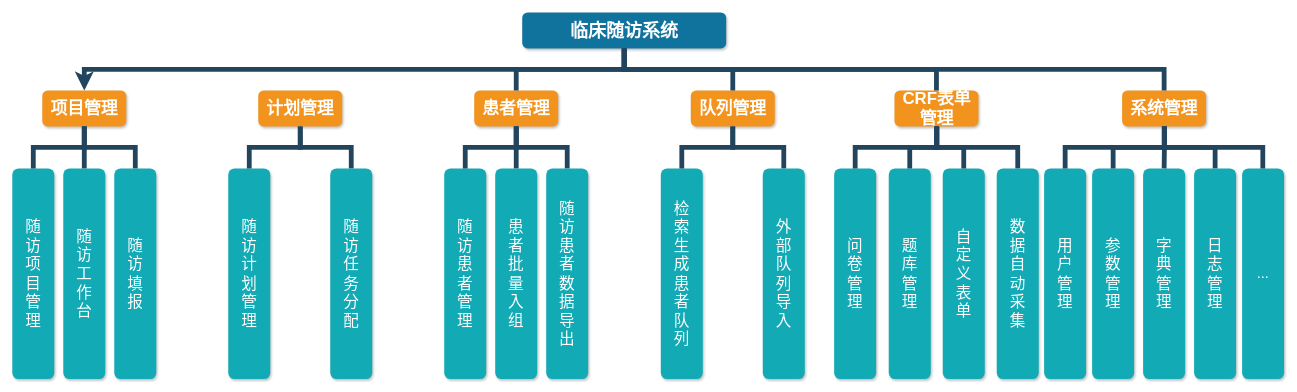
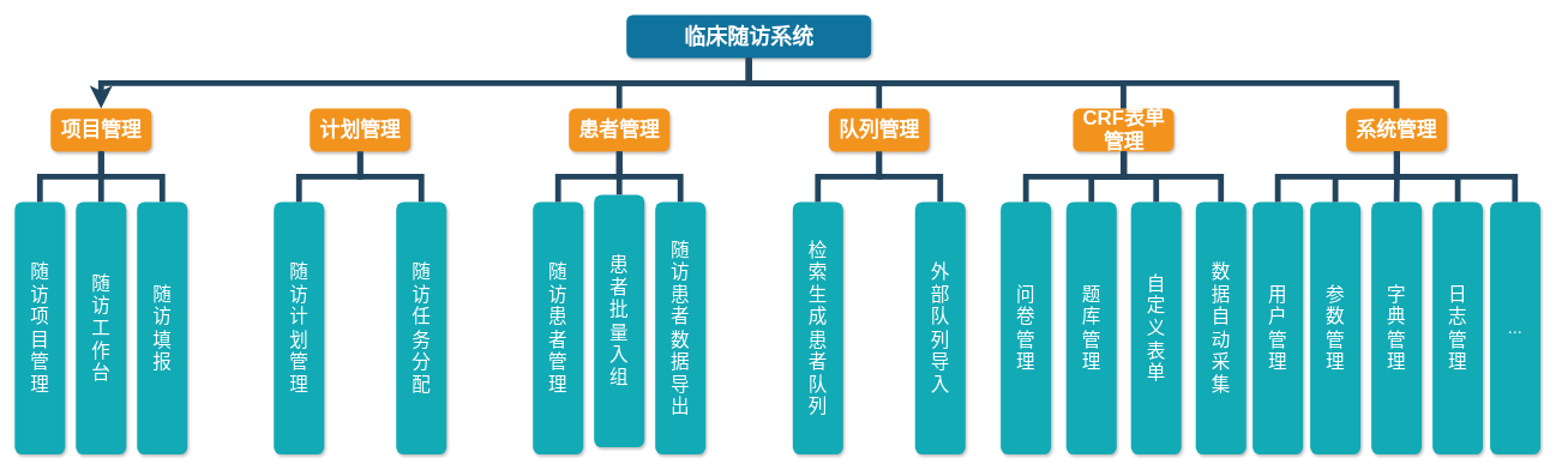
  <mxCell id="0" />
  <mxCell id="1" parent="0" />
  <mxCell id="2" value="临床随访系统" style="whiteSpace=wrap;rounded=1;shadow=1;fillColor=#10739E;strokeColor=none;fontColor=#FFFFFF;fontStyle=1;fontSize=30;" parent="1" vertex="1"><mxGeometry x="870" y="20" width="340" height="60" as="geometry" /></mxCell>
  <mxCell id="3" value="项目管理" style="whiteSpace=wrap;rounded=1;fillColor=#F2931E;strokeColor=none;shadow=1;fontColor=#FFFFFF;fontStyle=1;fontSize=28;" parent="1" vertex="1"><mxGeometry x="70" y="150" width="140" height="60" as="geometry" /></mxCell>
  <mxCell id="4" value="计划管理" style="whiteSpace=wrap;rounded=1;fillColor=#F2931E;strokeColor=none;shadow=1;fontColor=#FFFFFF;fontStyle=1;fontSize=28;" parent="1" vertex="1"><mxGeometry x="430" y="150" width="140" height="60" as="geometry" /></mxCell>
  <mxCell id="5" value="系统管理" style="whiteSpace=wrap;rounded=1;fillColor=#F2931E;strokeColor=none;shadow=1;fontColor=#FFFFFF;fontStyle=1;fontSize=28;" parent="1" vertex="1"><mxGeometry x="1870" y="150" width="140" height="60" as="geometry" /></mxCell>
  <mxCell id="6" value="患者管理" style="whiteSpace=wrap;rounded=1;fillColor=#F2931E;strokeColor=none;shadow=1;fontColor=#FFFFFF;fontStyle=1;fontSize=28;" parent="1" vertex="1"><mxGeometry x="790" y="150" width="140" height="60" as="geometry" /></mxCell>
  <mxCell id="7" value="队列管理" style="whiteSpace=wrap;rounded=1;fillColor=#F2931E;strokeColor=none;shadow=1;fontColor=#FFFFFF;fontStyle=1;fontSize=28;" parent="1" vertex="1"><mxGeometry x="1151" y="150" width="140" height="60" as="geometry" /></mxCell>
  <mxCell id="8" value="CRF表单管理" style="whiteSpace=wrap;rounded=1;fillColor=#F2931E;strokeColor=none;shadow=1;fontColor=#FFFFFF;fontStyle=1;fontSize=28;" parent="1" vertex="1"><mxGeometry x="1490.5" y="150" width="140" height="60" as="geometry" /></mxCell>
  <mxCell id="9" value="" style="edgeStyle=elbowEdgeStyle;elbow=vertical;rounded=0;fontColor=#000000;endArrow=classic;endFill=0;strokeWidth=8;strokeColor=#23445D;" parent="1" source="2" target="3" edge="1"><mxGeometry width="100" height="100" relative="1" as="geometry"><mxPoint x="430" y="120" as="sourcePoint" /><mxPoint x="530" y="20" as="targetPoint" /></mxGeometry></mxCell>
  <mxCell id="10" value="" style="edgeStyle=elbowEdgeStyle;elbow=vertical;rounded=0;fontColor=#000000;endArrow=none;endFill=0;strokeWidth=8;strokeColor=#23445D;" parent="1" source="2" target="6" edge="1"><mxGeometry width="100" height="100" relative="1" as="geometry"><mxPoint x="450" y="140" as="sourcePoint" /><mxPoint x="550" y="40" as="targetPoint" /></mxGeometry></mxCell>
  <mxCell id="11" value="" style="edgeStyle=elbowEdgeStyle;elbow=vertical;rounded=0;fontColor=#000000;endArrow=none;endFill=0;strokeWidth=8;strokeColor=#23445D;" parent="1" source="2" target="7" edge="1"><mxGeometry width="100" height="100" relative="1" as="geometry"><mxPoint x="460" y="150" as="sourcePoint" /><mxPoint x="560" y="50" as="targetPoint" /></mxGeometry></mxCell>
  <mxCell id="12" value="" style="edgeStyle=elbowEdgeStyle;elbow=vertical;rounded=0;fontColor=#000000;endArrow=none;endFill=0;strokeWidth=8;strokeColor=#23445D;" parent="1" source="2" target="8" edge="1"><mxGeometry width="100" height="100" relative="1" as="geometry"><mxPoint x="470" y="160" as="sourcePoint" /><mxPoint x="570" y="60" as="targetPoint" /></mxGeometry></mxCell>
  <mxCell id="13" value="" style="edgeStyle=elbowEdgeStyle;elbow=vertical;rounded=0;fontColor=#000000;endArrow=none;endFill=0;strokeWidth=8;strokeColor=#23445D;" parent="1" source="2" target="5" edge="1"><mxGeometry width="100" height="100" relative="1" as="geometry"><mxPoint x="480" y="170" as="sourcePoint" /><mxPoint x="580" y="70" as="targetPoint" /></mxGeometry></mxCell>
  <mxCell id="14" value="随&#10;访&#10;计&#10;划&#10;管&#10;理" style="whiteSpace=wrap;rounded=1;fillColor=#12AAB5;strokeColor=none;shadow=1;fontColor=#FFFFFF;fontSize=26;" parent="1" vertex="1"><mxGeometry x="380" y="280" width="70" height="351" as="geometry" /></mxCell>
  <mxCell id="15" value="" style="edgeStyle=elbowEdgeStyle;elbow=vertical;rounded=0;fontColor=#000000;endArrow=none;endFill=0;strokeWidth=8;strokeColor=#23445D;entryX=0.5;entryY=0;entryDx=0;entryDy=0;" parent="1" target="14" edge="1"><mxGeometry width="100" height="100" relative="1" as="geometry"><mxPoint x="500" y="210" as="sourcePoint" /><mxPoint x="390" y="170" as="targetPoint" /></mxGeometry></mxCell>
  <mxCell id="16" value="" style="edgeStyle=elbowEdgeStyle;elbow=vertical;rounded=0;fontColor=#000000;endArrow=none;endFill=0;strokeWidth=8;strokeColor=#23445D;entryX=0.5;entryY=0;entryDx=0;entryDy=0;" parent="1" target="17" edge="1"><mxGeometry width="100" height="100" relative="1" as="geometry"><mxPoint x="500" y="210" as="sourcePoint" /><mxPoint x="600" y="280" as="targetPoint" /></mxGeometry></mxCell>
  <mxCell id="17" value="随&#10;访&#10;任&#10;务&#10;分&#10;配" style="whiteSpace=wrap;rounded=1;fillColor=#12AAB5;strokeColor=none;shadow=1;fontColor=#FFFFFF;fontSize=26;" parent="1" vertex="1"><mxGeometry x="550" y="280" width="70" height="351" as="geometry" /></mxCell>
  <mxCell id="18" value="题&#10;库&#10;管&#10;理" style="whiteSpace=wrap;rounded=1;fillColor=#12AAB5;strokeColor=none;shadow=1;fontColor=#FFFFFF;fontSize=26;" parent="1" vertex="1"><mxGeometry x="1481" y="280" width="70" height="351" as="geometry" /></mxCell>
  <mxCell id="19" value="" style="edgeStyle=elbowEdgeStyle;elbow=vertical;rounded=0;fontColor=#000000;endArrow=none;endFill=0;strokeWidth=8;strokeColor=#23445D;entryX=0.5;entryY=0;entryDx=0;entryDy=0;" parent="1" target="18" edge="1"><mxGeometry width="100" height="100" relative="1" as="geometry"><mxPoint x="1561" y="210" as="sourcePoint" /><mxPoint x="1451" y="170" as="targetPoint" /></mxGeometry></mxCell>
  <mxCell id="20" value="" style="edgeStyle=elbowEdgeStyle;elbow=vertical;rounded=0;fontColor=#000000;endArrow=none;endFill=0;strokeWidth=8;strokeColor=#23445D;entryX=0.5;entryY=0;entryDx=0;entryDy=0;" parent="1" target="21" edge="1"><mxGeometry width="100" height="100" relative="1" as="geometry"><mxPoint x="1561" y="210" as="sourcePoint" /><mxPoint x="1661" y="280" as="targetPoint" /></mxGeometry></mxCell>
  <mxCell id="21" value="数&#10;据&#10;自&#10;动&#10;采&#10;集" style="whiteSpace=wrap;rounded=1;fillColor=#12AAB5;strokeColor=none;shadow=1;fontColor=#FFFFFF;fontSize=26;" parent="1" vertex="1"><mxGeometry x="1661" y="280" width="70" height="351" as="geometry" /></mxCell>
  <mxCell id="22" value="随&#10;访&#10;患&#10;者&#10;管&#10;理" style="whiteSpace=wrap;rounded=1;fillColor=#12AAB5;strokeColor=none;shadow=1;fontColor=#FFFFFF;fontSize=26;" parent="1" vertex="1"><mxGeometry x="740" y="280" width="70" height="351" as="geometry" /></mxCell>
  <mxCell id="23" value="" style="edgeStyle=elbowEdgeStyle;elbow=vertical;rounded=0;fontColor=#000000;endArrow=none;endFill=0;strokeWidth=8;strokeColor=#23445D;entryX=0.5;entryY=0;entryDx=0;entryDy=0;" parent="1" target="22" edge="1"><mxGeometry width="100" height="100" relative="1" as="geometry"><mxPoint x="860" y="210" as="sourcePoint" /><mxPoint x="750" y="170" as="targetPoint" /></mxGeometry></mxCell>
  <mxCell id="24" value="" style="edgeStyle=elbowEdgeStyle;elbow=vertical;rounded=0;fontColor=#000000;endArrow=none;endFill=0;strokeWidth=8;strokeColor=#23445D;entryX=0.5;entryY=0;entryDx=0;entryDy=0;" parent="1" target="25" edge="1"><mxGeometry width="100" height="100" relative="1" as="geometry"><mxPoint x="860" y="210" as="sourcePoint" /><mxPoint x="960" y="280" as="targetPoint" /></mxGeometry></mxCell>
  <mxCell id="25" value="随&#10;访&#10;患&#10;者&#10;数&#10;据&#10;导&#10;出" style="whiteSpace=wrap;rounded=1;fillColor=#12AAB5;strokeColor=none;shadow=1;fontColor=#FFFFFF;fontSize=26;" parent="1" vertex="1"><mxGeometry x="910" y="280" width="70" height="351" as="geometry" /></mxCell>
- <mxCell id="26" value="患&#10;者&#10;批&#10;量&#10;入&#10;组" style="whiteSpace=wrap;rounded=1;fillColor=#12AAB5;strokeColor=none;shadow=1;fontColor=#FFFFFF;fontSize=26;" parent="1" vertex="1"><mxGeometry x="825" y="280" width="70" height="351" as="geometry" /></mxCell>
+ <mxCell id="26" value="患&#10;者&#10;批&#10;量&#10;入&#10;组" style="whiteSpace=wrap;rounded=1;fillColor=#12AAB5;strokeColor=none;shadow=1;fontColor=#FFFFFF;fontSize=26;" parent="1" vertex="1"><mxGeometry x="825" y="270" width="70" height="351" as="geometry" /></mxCell>
  <mxCell id="27" value="" style="edgeStyle=elbowEdgeStyle;elbow=vertical;rounded=0;fontColor=#000000;endArrow=none;endFill=0;strokeWidth=8;strokeColor=#23445D;entryX=0.5;entryY=0;entryDx=0;entryDy=0;" parent="1" target="26" edge="1"><mxGeometry width="100" height="100" relative="1" as="geometry"><mxPoint x="860" y="210" as="sourcePoint" /><mxPoint x="860" y="250" as="targetPoint" /></mxGeometry></mxCell>
  <mxCell id="28" value="自&#10;定&#10;义&#10;表&#10;单" style="whiteSpace=wrap;rounded=1;fillColor=#12AAB5;strokeColor=none;shadow=1;fontColor=#FFFFFF;fontSize=26;" parent="1" vertex="1"><mxGeometry x="1571" y="280" width="70" height="351" as="geometry" /></mxCell>
  <mxCell id="29" value="" style="edgeStyle=elbowEdgeStyle;elbow=vertical;rounded=0;fontColor=#000000;endArrow=none;endFill=0;strokeWidth=8;strokeColor=#23445D;entryX=0.5;entryY=0;entryDx=0;entryDy=0;" parent="1" target="28" edge="1"><mxGeometry width="100" height="100" relative="1" as="geometry"><mxPoint x="1561" y="210" as="sourcePoint" /><mxPoint x="1561" y="250" as="targetPoint" /></mxGeometry></mxCell>
  <mxCell id="30" value="问&#10;卷&#10;管&#10;理" style="whiteSpace=wrap;rounded=1;fillColor=#12AAB5;strokeColor=none;shadow=1;fontColor=#FFFFFF;fontSize=26;" parent="1" vertex="1"><mxGeometry x="1390" y="280" width="70" height="351" as="geometry" /></mxCell>
  <mxCell id="31" value="" style="edgeStyle=elbowEdgeStyle;elbow=vertical;rounded=0;fontColor=#000000;endArrow=none;endFill=0;strokeWidth=8;strokeColor=#23445D;entryX=0.5;entryY=0;entryDx=0;entryDy=0;exitX=0.5;exitY=1;exitDx=0;exitDy=0;" parent="1" target="30" edge="1"><mxGeometry width="100" height="100" relative="1" as="geometry"><mxPoint x="1561" y="210" as="sourcePoint" /><mxPoint x="1401" y="280" as="targetPoint" /></mxGeometry></mxCell>
  <mxCell id="32" value="参&#10;数&#10;管&#10;理" style="whiteSpace=wrap;rounded=1;fillColor=#12AAB5;strokeColor=none;shadow=1;fontColor=#FFFFFF;fontSize=26;" parent="1" vertex="1"><mxGeometry x="1820" y="280" width="70" height="351" as="geometry" /></mxCell>
  <mxCell id="33" value="" style="edgeStyle=elbowEdgeStyle;elbow=vertical;rounded=0;fontColor=#000000;endArrow=none;endFill=0;strokeWidth=8;strokeColor=#23445D;entryX=0.5;entryY=0;entryDx=0;entryDy=0;" parent="1" target="32" edge="1"><mxGeometry width="100" height="100" relative="1" as="geometry"><mxPoint x="1940.5" y="210" as="sourcePoint" /><mxPoint x="1830.5" y="170" as="targetPoint" /></mxGeometry></mxCell>
  <mxCell id="34" value="" style="edgeStyle=elbowEdgeStyle;elbow=vertical;rounded=0;fontColor=#000000;endArrow=none;endFill=0;strokeWidth=8;strokeColor=#23445D;entryX=0.5;entryY=0;entryDx=0;entryDy=0;" parent="1" target="35" edge="1"><mxGeometry width="100" height="100" relative="1" as="geometry"><mxPoint x="1940.5" y="210" as="sourcePoint" /><mxPoint x="2040.5" y="280" as="targetPoint" /></mxGeometry></mxCell>
  <mxCell id="35" value="日&#10;志&#10;管&#10;理" style="whiteSpace=wrap;rounded=1;fillColor=#12AAB5;strokeColor=none;shadow=1;fontColor=#FFFFFF;fontSize=26;" parent="1" vertex="1"><mxGeometry x="1990" y="280" width="70" height="351" as="geometry" /></mxCell>
  <mxCell id="36" value="字&#10;典&#10;管&#10;理" style="whiteSpace=wrap;rounded=1;fillColor=#12AAB5;strokeColor=none;shadow=1;fontColor=#FFFFFF;fontSize=26;" parent="1" vertex="1"><mxGeometry x="1905" y="280" width="70" height="351" as="geometry" /></mxCell>
  <mxCell id="37" value="" style="edgeStyle=elbowEdgeStyle;elbow=vertical;rounded=0;fontColor=#000000;endArrow=none;endFill=0;strokeWidth=8;strokeColor=#23445D;entryX=0.5;entryY=0;entryDx=0;entryDy=0;" parent="1" target="36" edge="1"><mxGeometry width="100" height="100" relative="1" as="geometry"><mxPoint x="1940.5" y="210" as="sourcePoint" /><mxPoint x="1940.5" y="250" as="targetPoint" /></mxGeometry></mxCell>
  <mxCell id="38" value="用&#10;户&#10;管&#10;理" style="whiteSpace=wrap;rounded=1;fillColor=#12AAB5;strokeColor=none;shadow=1;fontColor=#FFFFFF;fontSize=26;" parent="1" vertex="1"><mxGeometry x="1740" y="280" width="70" height="351" as="geometry" /></mxCell>
  <mxCell id="39" value="" style="edgeStyle=elbowEdgeStyle;elbow=vertical;rounded=0;fontColor=#000000;endArrow=none;endFill=0;strokeWidth=8;strokeColor=#23445D;entryX=0.5;entryY=0;entryDx=0;entryDy=0;exitX=0.5;exitY=1;exitDx=0;exitDy=0;" parent="1" target="38" edge="1"><mxGeometry width="100" height="100" relative="1" as="geometry"><mxPoint x="1940.5" y="210" as="sourcePoint" /><mxPoint x="1780.5" y="280" as="targetPoint" /></mxGeometry></mxCell>
  <mxCell id="40" value="..." style="whiteSpace=wrap;rounded=1;fillColor=#12AAB5;strokeColor=none;shadow=1;fontColor=#FFFFFF;fontSize=24;" parent="1" vertex="1"><mxGeometry x="2070" y="280" width="70" height="351" as="geometry" /></mxCell>
  <mxCell id="41" value="" style="edgeStyle=elbowEdgeStyle;elbow=vertical;rounded=0;fontColor=#000000;endArrow=none;endFill=0;strokeWidth=8;strokeColor=#23445D;entryX=0.5;entryY=0;entryDx=0;entryDy=0;" parent="1" edge="1"><mxGeometry width="100" height="100" relative="1" as="geometry"><mxPoint x="1940" y="210" as="sourcePoint" /><mxPoint x="2104.5" y="280" as="targetPoint" /></mxGeometry></mxCell>
  <mxCell id="42" value="随&#10;访&#10;项&#10;目&#10;管&#10;理" style="whiteSpace=wrap;rounded=1;fillColor=#12AAB5;strokeColor=none;shadow=1;fontColor=#FFFFFF;fontSize=26;" parent="1" vertex="1"><mxGeometry x="20" y="280" width="70" height="351" as="geometry" /></mxCell>
  <mxCell id="43" value="" style="edgeStyle=elbowEdgeStyle;elbow=vertical;rounded=0;fontColor=#000000;endArrow=none;endFill=0;strokeWidth=8;strokeColor=#23445D;entryX=0.5;entryY=0;entryDx=0;entryDy=0;" parent="1" target="42" edge="1"><mxGeometry width="100" height="100" relative="1" as="geometry"><mxPoint x="140" y="210" as="sourcePoint" /><mxPoint x="30" y="170" as="targetPoint" /></mxGeometry></mxCell>
  <mxCell id="44" value="" style="edgeStyle=elbowEdgeStyle;elbow=vertical;rounded=0;fontColor=#000000;endArrow=none;endFill=0;strokeWidth=8;strokeColor=#23445D;entryX=0.5;entryY=0;entryDx=0;entryDy=0;" parent="1" target="45" edge="1"><mxGeometry width="100" height="100" relative="1" as="geometry"><mxPoint x="140" y="210" as="sourcePoint" /><mxPoint x="240" y="280" as="targetPoint" /></mxGeometry></mxCell>
  <mxCell id="45" value="随&#10;访&#10;填&#10;报" style="whiteSpace=wrap;rounded=1;fillColor=#12AAB5;strokeColor=none;shadow=1;fontColor=#FFFFFF;fontSize=26;" parent="1" vertex="1"><mxGeometry x="190" y="280" width="70" height="351" as="geometry" /></mxCell>
  <mxCell id="46" value="随&#10;访&#10;工&#10;作&#10;台" style="whiteSpace=wrap;rounded=1;fillColor=#12AAB5;strokeColor=none;shadow=1;fontColor=#FFFFFF;fontSize=26;" parent="1" vertex="1"><mxGeometry x="105" y="280" width="70" height="351" as="geometry" /></mxCell>
  <mxCell id="47" value="" style="edgeStyle=elbowEdgeStyle;elbow=vertical;rounded=0;fontColor=#000000;endArrow=none;endFill=0;strokeWidth=8;strokeColor=#23445D;entryX=0.5;entryY=0;entryDx=0;entryDy=0;" parent="1" target="46" edge="1"><mxGeometry width="100" height="100" relative="1" as="geometry"><mxPoint x="140" y="210" as="sourcePoint" /><mxPoint x="140" y="250" as="targetPoint" /></mxGeometry></mxCell>
  <mxCell id="48" value="检&#10;索&#10;生&#10;成&#10;患&#10;者&#10;队&#10;列" style="whiteSpace=wrap;rounded=1;fillColor=#12AAB5;strokeColor=none;shadow=1;fontColor=#FFFFFF;fontSize=26;" parent="1" vertex="1"><mxGeometry x="1101" y="280" width="70" height="351" as="geometry" /></mxCell>
  <mxCell id="49" value="" style="edgeStyle=elbowEdgeStyle;elbow=vertical;rounded=0;fontColor=#000000;endArrow=none;endFill=0;strokeWidth=8;strokeColor=#23445D;entryX=0.5;entryY=0;entryDx=0;entryDy=0;" parent="1" target="48" edge="1"><mxGeometry width="100" height="100" relative="1" as="geometry"><mxPoint x="1221" y="210" as="sourcePoint" /><mxPoint x="1111" y="170" as="targetPoint" /></mxGeometry></mxCell>
  <mxCell id="50" value="" style="edgeStyle=elbowEdgeStyle;elbow=vertical;rounded=0;fontColor=#000000;endArrow=none;endFill=0;strokeWidth=8;strokeColor=#23445D;entryX=0.5;entryY=0;entryDx=0;entryDy=0;" parent="1" target="51" edge="1"><mxGeometry width="100" height="100" relative="1" as="geometry"><mxPoint x="1221" y="210" as="sourcePoint" /><mxPoint x="1321" y="280" as="targetPoint" /></mxGeometry></mxCell>
  <mxCell id="51" value="外&#10;部&#10;队&#10;列&#10;导&#10;入" style="whiteSpace=wrap;rounded=1;fillColor=#12AAB5;strokeColor=none;shadow=1;fontColor=#FFFFFF;fontSize=26;" parent="1" vertex="1"><mxGeometry x="1271" y="280" width="70" height="351" as="geometry" /></mxCell>
